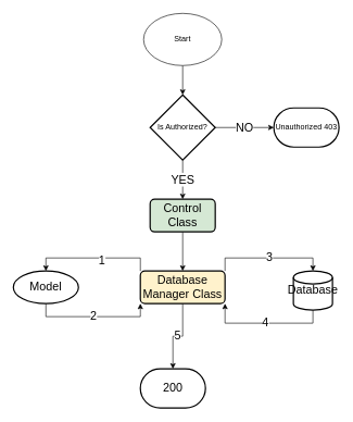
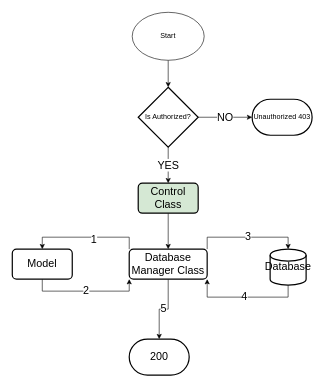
  <mxCell id="0" />
  <mxCell id="1" parent="0" />
  <mxCell id="2" style="edgeStyle=orthogonalEdgeStyle;rounded=0;orthogonalLoop=1;jettySize=auto;html=1;exitX=0.5;exitY=1;exitDx=0;exitDy=0;fontSize=18;entryX=0.5;entryY=0;entryDx=0;entryDy=0;entryPerimeter=0;" edge="1" parent="1" source="3" target="7"><mxGeometry relative="1" as="geometry"><mxPoint x="280" y="135" as="targetPoint" /></mxGeometry></mxCell>
  <mxCell id="3" value="Start" style="ellipse;whiteSpace=wrap;html=1;" vertex="1" parent="1"><mxGeometry x="220" y="20" width="120" height="80" as="geometry" /></mxCell>
  <mxCell id="4" style="edgeStyle=orthogonalEdgeStyle;rounded=0;orthogonalLoop=1;jettySize=auto;html=1;exitX=0.5;exitY=1;exitDx=0;exitDy=0;" edge="1" parent="1"><mxGeometry relative="1" as="geometry"><mxPoint x="280" y="195" as="sourcePoint" /><mxPoint x="280" y="195" as="targetPoint" /></mxGeometry></mxCell>
  <mxCell id="5" value="&lt;font style=&quot;font-size: 18px&quot;&gt;NO&lt;/font&gt;" style="edgeStyle=orthogonalEdgeStyle;rounded=0;orthogonalLoop=1;jettySize=auto;html=1;exitX=1;exitY=0.5;exitDx=0;exitDy=0;exitPerimeter=0;" edge="1" parent="1" source="7" target="8"><mxGeometry relative="1" as="geometry"><Array as="points"><mxPoint x="380" y="195" /><mxPoint x="380" y="195" /></Array></mxGeometry></mxCell>
  <mxCell id="6" value="YES" style="edgeStyle=orthogonalEdgeStyle;rounded=0;orthogonalLoop=1;jettySize=auto;html=1;exitX=0.5;exitY=1;exitDx=0;exitDy=0;exitPerimeter=0;fontSize=18;" edge="1" parent="1" source="7" target="10"><mxGeometry relative="1" as="geometry" /></mxCell>
  <mxCell id="7" value="Is Authorized?" style="strokeWidth=2;html=1;shape=mxgraph.flowchart.decision;whiteSpace=wrap;" vertex="1" parent="1"><mxGeometry x="230" y="145" width="100" height="100" as="geometry" /></mxCell>
  <mxCell id="8" value="Unauthorized 403" style="strokeWidth=2;html=1;shape=mxgraph.flowchart.terminator;whiteSpace=wrap;" vertex="1" parent="1"><mxGeometry x="420" y="165" width="100" height="60" as="geometry" /></mxCell>
  <mxCell id="9" style="edgeStyle=orthogonalEdgeStyle;rounded=0;orthogonalLoop=1;jettySize=auto;html=1;exitX=0.5;exitY=1;exitDx=0;exitDy=0;fontSize=18;" edge="1" parent="1" source="10" target="15"><mxGeometry relative="1" as="geometry" /></mxCell>
  <mxCell id="10" value="Control Class" style="rounded=1;whiteSpace=wrap;html=1;absoluteArcSize=1;arcSize=14;strokeWidth=2;fontSize=18;fillColor=#d5e8d4;" vertex="1" parent="1"><mxGeometry x="230" y="305" width="100" height="50" as="geometry" /></mxCell>
  <mxCell id="11" style="edgeStyle=orthogonalEdgeStyle;rounded=0;orthogonalLoop=1;jettySize=auto;html=1;exitX=0;exitY=0;exitDx=0;exitDy=0;entryX=0.5;entryY=0;entryDx=0;entryDy=0;fontSize=18;" edge="1" parent="1" source="15" target="17"><mxGeometry relative="1" as="geometry" /></mxCell>
  <mxCell id="12" value="1" style="edgeLabel;html=1;align=center;verticalAlign=middle;resizable=0;points=[];fontSize=18;" vertex="1" connectable="0" parent="11"><mxGeometry x="-0.135" y="3" relative="1" as="geometry"><mxPoint as="offset" /></mxGeometry></mxCell>
  <mxCell id="13" value="3" style="edgeStyle=orthogonalEdgeStyle;rounded=0;orthogonalLoop=1;jettySize=auto;html=1;exitX=1;exitY=0;exitDx=0;exitDy=0;entryX=0.5;entryY=0;entryDx=0;entryDy=0;entryPerimeter=0;fontSize=18;" edge="1" parent="1" source="15" target="19"><mxGeometry relative="1" as="geometry" /></mxCell>
  <mxCell id="14" value="5" style="edgeStyle=orthogonalEdgeStyle;rounded=0;orthogonalLoop=1;jettySize=auto;html=1;exitX=0.5;exitY=1;exitDx=0;exitDy=0;entryX=0.5;entryY=0;entryDx=0;entryDy=0;entryPerimeter=0;fontSize=18;" edge="1" parent="1" source="15" target="20"><mxGeometry relative="1" as="geometry" /></mxCell>
- <mxCell id="15" value="Database Manager Class" style="rounded=1;whiteSpace=wrap;html=1;absoluteArcSize=1;arcSize=14;strokeWidth=2;fontSize=18;fillColor=#fff2cc;" vertex="1" parent="1"><mxGeometry x="215" y="415" width="130" height="50" as="geometry" /></mxCell>
+ <mxCell id="15" value="Database Manager Class" style="rounded=1;whiteSpace=wrap;html=1;absoluteArcSize=1;arcSize=14;strokeWidth=2;fontSize=18;" vertex="1" parent="1"><mxGeometry x="215" y="415" width="130" height="50" as="geometry" /></mxCell>
  <mxCell id="16" value="2" style="edgeStyle=orthogonalEdgeStyle;rounded=0;orthogonalLoop=1;jettySize=auto;html=1;exitX=0.5;exitY=1;exitDx=0;exitDy=0;entryX=0;entryY=1;entryDx=0;entryDy=0;fontSize=18;" edge="1" parent="1" source="17" target="15"><mxGeometry relative="1" as="geometry" /></mxCell>
- <mxCell id="17" value="Model" style="ellipse;whiteSpace=wrap;html=1;absoluteArcSize=1;arcSize=14;strokeWidth=2;fontSize=18;" vertex="1" parent="1"><mxGeometry x="20" y="415" width="100" height="50" as="geometry" /></mxCell>
+ <mxCell id="17" value="Model" style="rounded=1;whiteSpace=wrap;html=1;absoluteArcSize=1;arcSize=14;strokeWidth=2;fontSize=18;" vertex="1" parent="1"><mxGeometry x="20" y="415" width="100" height="50" as="geometry" /></mxCell>
  <mxCell id="18" value="4" style="edgeStyle=orthogonalEdgeStyle;rounded=0;orthogonalLoop=1;jettySize=auto;html=1;exitX=0.5;exitY=1;exitDx=0;exitDy=0;exitPerimeter=0;entryX=1;entryY=1;entryDx=0;entryDy=0;fontSize=18;" edge="1" parent="1" source="19" target="15"><mxGeometry relative="1" as="geometry" /></mxCell>
  <mxCell id="19" value="Database" style="strokeWidth=2;html=1;shape=mxgraph.flowchart.database;whiteSpace=wrap;fontSize=18;" vertex="1" parent="1"><mxGeometry x="450" y="415" width="60" height="60" as="geometry" /></mxCell>
  <mxCell id="20" value="200" style="strokeWidth=2;html=1;shape=mxgraph.flowchart.terminator;whiteSpace=wrap;fontSize=18;" vertex="1" parent="1"><mxGeometry x="215" y="565" width="100" height="60" as="geometry" /></mxCell>
